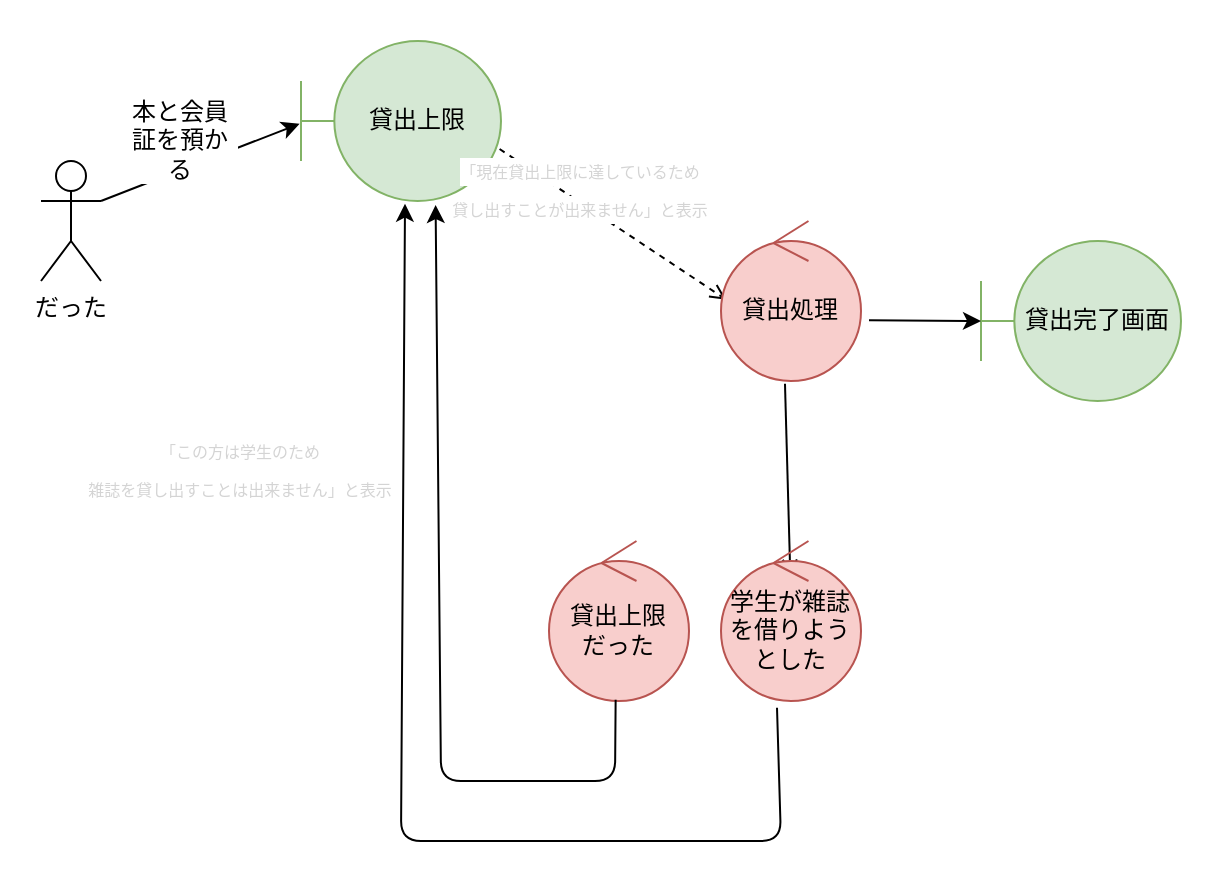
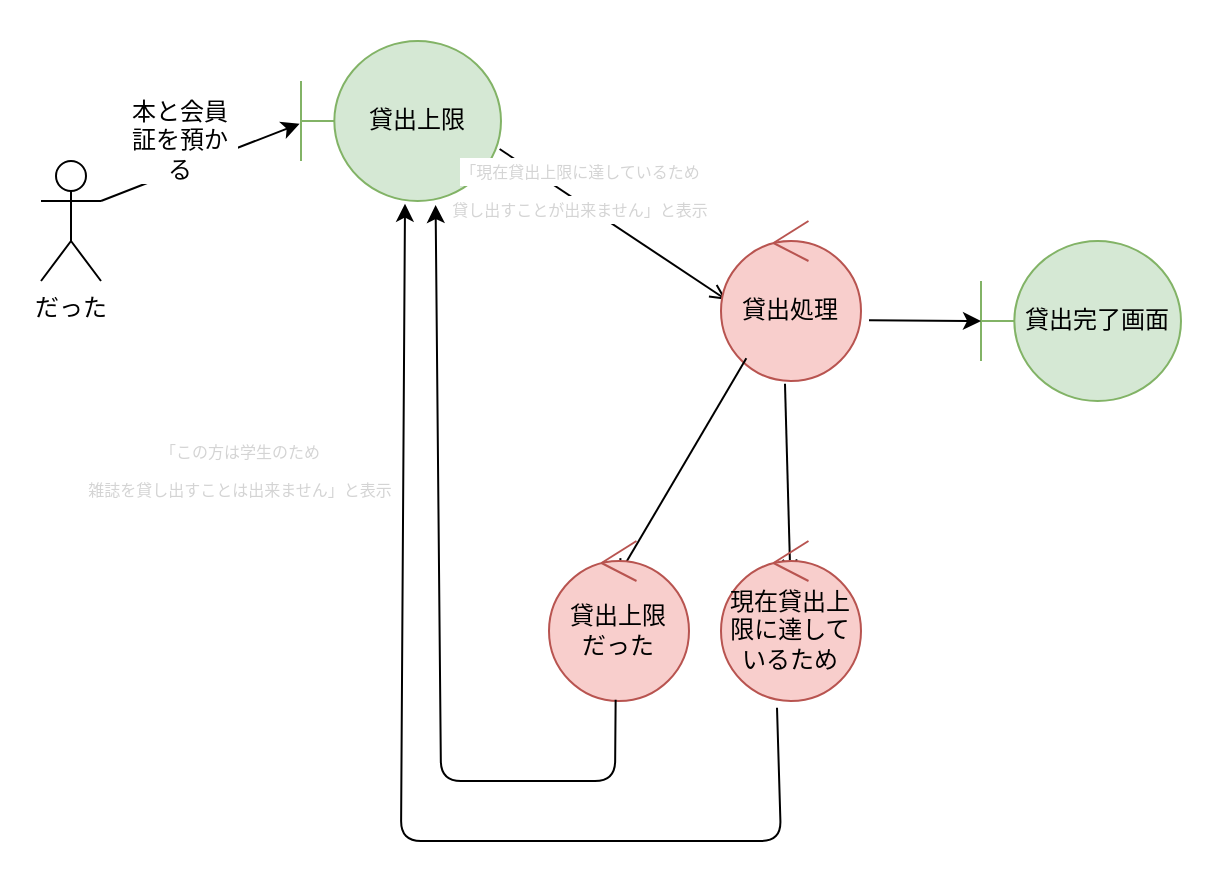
  <mxCell id="0" />
  <mxCell id="1" parent="0" />
  <mxCell id="2" value="だった" style="shape=umlActor;verticalLabelPosition=bottom;verticalAlign=top;html=1;outlineConnect=0;" vertex="1" parent="1"><mxGeometry x="20" y="80" width="30" height="60" as="geometry" /></mxCell>
  <mxCell id="3" value="" style="endArrow=classic;html=1;exitX=1;exitY=0.333;exitDx=0;exitDy=0;exitPerimeter=0;entryX=-0.007;entryY=0.517;entryDx=0;entryDy=0;entryPerimeter=0;" edge="1" parent="1" source="2" target="4"><mxGeometry width="50" height="50" relative="1" as="geometry"><mxPoint x="60" y="100" as="sourcePoint" /><mxPoint x="110" y="60" as="targetPoint" /></mxGeometry></mxCell>
  <mxCell id="4" value="貸出上限" style="shape=umlBoundary;whiteSpace=wrap;html=1;fillColor=#d5e8d4;strokeColor=#82b366;" vertex="1" parent="1"><mxGeometry x="150" y="20" width="100" height="80" as="geometry" /></mxCell>
- <mxCell id="5" value="" style="endArrow=open;html=1;exitX=0.993;exitY=0.675;exitDx=0;exitDy=0;exitPerimeter=0;endFill=0;entryX=0.038;entryY=0.492;entryDx=0;entryDy=0;entryPerimeter=0;dashed=1;" edge="1" parent="1" source="4" target="6"><mxGeometry width="50" height="50" relative="1" as="geometry"><mxPoint x="200" y="160" as="sourcePoint" /><mxPoint x="350" y="150" as="targetPoint" /></mxGeometry></mxCell>
+ <mxCell id="5" value="" style="endArrow=open;html=1;exitX=0.993;exitY=0.675;exitDx=0;exitDy=0;exitPerimeter=0;endFill=0;entryX=0.038;entryY=0.492;entryDx=0;entryDy=0;entryPerimeter=0;" edge="1" parent="1" source="4" target="6"><mxGeometry width="50" height="50" relative="1" as="geometry"><mxPoint x="200" y="160" as="sourcePoint" /><mxPoint x="350" y="150" as="targetPoint" /></mxGeometry></mxCell>
  <mxCell id="6" value="貸出処理" style="ellipse;shape=umlControl;whiteSpace=wrap;html=1;fillColor=#f8cecc;strokeColor=#b85450;" vertex="1" parent="1"><mxGeometry x="360" y="110" width="70" height="80" as="geometry" /></mxCell>
  <mxCell id="7" value="本と会員証を預かる" style="text;html=1;align=center;verticalAlign=middle;whiteSpace=wrap;rounded=0;labelBackgroundColor=default;" vertex="1" parent="1"><mxGeometry x="60" y="55" width="60" height="30" as="geometry" /></mxCell>
  <mxCell id="8" value="" style="endArrow=open;html=1;exitX=0.457;exitY=1.017;exitDx=0;exitDy=0;exitPerimeter=0;endFill=0;entryX=0.495;entryY=0.217;entryDx=0;entryDy=0;entryPerimeter=0;" edge="1" target="9" parent="1" source="6"><mxGeometry width="50" height="50" relative="1" as="geometry"><mxPoint x="418.01" y="250" as="sourcePoint" /><mxPoint x="392" y="270" as="targetPoint" /></mxGeometry></mxCell>
- <mxCell id="9" value="学生が雑誌を借りようとした" style="ellipse;shape=umlControl;whiteSpace=wrap;html=1;fillColor=#f8cecc;strokeColor=#b85450;" vertex="1" parent="1"><mxGeometry x="360" y="270" width="70" height="80" as="geometry" /></mxCell>
+ <mxCell id="9" value="現在貸出上限に達しているため" style="ellipse;shape=umlControl;whiteSpace=wrap;html=1;fillColor=#f8cecc;strokeColor=#b85450;" vertex="1" parent="1"><mxGeometry x="360" y="270" width="70" height="80" as="geometry" /></mxCell>
+ <mxCell id="10" value="" style="endArrow=open;html=1;exitX=0.181;exitY=0.858;exitDx=0;exitDy=0;exitPerimeter=0;endFill=0;entryX=0.495;entryY=0.217;entryDx=0;entryDy=0;entryPerimeter=0;" edge="1" target="11" parent="1" source="6"><mxGeometry width="50" height="50" relative="1" as="geometry"><mxPoint x="349.31" y="190" as="sourcePoint" /><mxPoint x="152" y="314" as="targetPoint" /></mxGeometry></mxCell>
  <mxCell id="11" value="貸出上限&lt;div&gt;だった&lt;/div&gt;" style="ellipse;shape=umlControl;whiteSpace=wrap;html=1;fillColor=#f8cecc;strokeColor=#b85450;" vertex="1" parent="1"><mxGeometry x="274" y="270" width="70" height="80" as="geometry" /></mxCell>
  <mxCell id="12" value="" style="endArrow=classic;html=1;exitX=0.4;exitY=1.042;exitDx=0;exitDy=0;exitPerimeter=0;entryX=0.52;entryY=1.017;entryDx=0;entryDy=0;entryPerimeter=0;" edge="1" parent="1" source="9" target="4"><mxGeometry width="50" height="50" relative="1" as="geometry"><mxPoint x="210" y="260" as="sourcePoint" /><mxPoint x="210" y="420" as="targetPoint" /><Array as="points"><mxPoint x="390" y="420" /><mxPoint x="200" y="420" /></Array></mxGeometry></mxCell>
  <mxCell id="13" value="" style="endArrow=classic;html=1;exitX=0.476;exitY=0.992;exitDx=0;exitDy=0;exitPerimeter=0;entryX=0.673;entryY=1.025;entryDx=0;entryDy=0;entryPerimeter=0;" edge="1" parent="1" source="11" target="4"><mxGeometry width="50" height="50" relative="1" as="geometry"><mxPoint x="210" y="260" as="sourcePoint" /><mxPoint x="230" y="390" as="targetPoint" /><Array as="points"><mxPoint x="307" y="390" /><mxPoint x="220" y="390" /></Array></mxGeometry></mxCell>
  <mxCell id="14" value="&lt;div style=&quot;color: rgb(212, 212, 212); font-family: Consolas, &amp;quot;Courier New&amp;quot;, monospace; line-height: 19px; white-space: pre;&quot;&gt;&lt;span style=&quot;color: rgb(212, 212, 212); background-color: rgb(255, 255, 255);&quot;&gt;&lt;font style=&quot;font-size: 8px;&quot;&gt;「現在貸出上限に達しているため&lt;/font&gt;&lt;/span&gt;&lt;/div&gt;&lt;div style=&quot;color: rgb(212, 212, 212); font-family: Consolas, &amp;quot;Courier New&amp;quot;, monospace; line-height: 19px; white-space: pre;&quot;&gt;&lt;span style=&quot;color: rgb(212, 212, 212); background-color: rgb(255, 255, 255);&quot;&gt;&lt;font style=&quot;font-size: 8px;&quot;&gt;貸し出すことが出来ません」と表示&lt;/font&gt;&lt;/span&gt;&lt;/div&gt;" style="text;html=1;align=center;verticalAlign=middle;whiteSpace=wrap;rounded=0;" vertex="1" parent="1"><mxGeometry x="260" y="80" width="60" height="30" as="geometry" /></mxCell>
  <mxCell id="15" value="&lt;div style=&quot;color: rgb(212, 212, 212); font-family: Consolas, &amp;quot;Courier New&amp;quot;, monospace; line-height: 19px; white-space: pre;&quot;&gt;&lt;span style=&quot;color: rgb(212, 212, 212); background-color: light-dark(#ffffff, var(--ge-dark-color, #121212));&quot;&gt;&lt;font style=&quot;font-size: 8px;&quot;&gt;「この方は学生のため&lt;/font&gt;&lt;/span&gt;&lt;/div&gt;&lt;div style=&quot;color: rgb(212, 212, 212); font-family: Consolas, &amp;quot;Courier New&amp;quot;, monospace; line-height: 19px; white-space: pre;&quot;&gt;&lt;span style=&quot;color: rgb(212, 212, 212); background-color: light-dark(#ffffff, var(--ge-dark-color, #121212));&quot;&gt;&lt;font style=&quot;font-size: 8px;&quot;&gt;雑誌を貸し出すことは出来ません」と表示&lt;/font&gt;&lt;/span&gt;&lt;/div&gt;" style="text;html=1;align=center;verticalAlign=middle;whiteSpace=wrap;rounded=0;" vertex="1" parent="1"><mxGeometry x="90" y="220" width="60" height="30" as="geometry" /></mxCell>
  <mxCell id="16" value="貸出完了画面" style="shape=umlBoundary;whiteSpace=wrap;html=1;fillColor=#d5e8d4;strokeColor=#82b366;" vertex="1" parent="1"><mxGeometry x="490" y="120" width="100" height="80" as="geometry" /></mxCell>
  <mxCell id="17" value="" style="endArrow=classic;html=1;entryX=0;entryY=0.5;entryDx=0;entryDy=0;entryPerimeter=0;exitX=1.057;exitY=0.621;exitDx=0;exitDy=0;exitPerimeter=0;" edge="1" parent="1" source="6" target="16"><mxGeometry width="50" height="50" relative="1" as="geometry"><mxPoint x="210" y="260" as="sourcePoint" /><mxPoint x="260" y="210" as="targetPoint" /><Array as="points" /></mxGeometry></mxCell>
